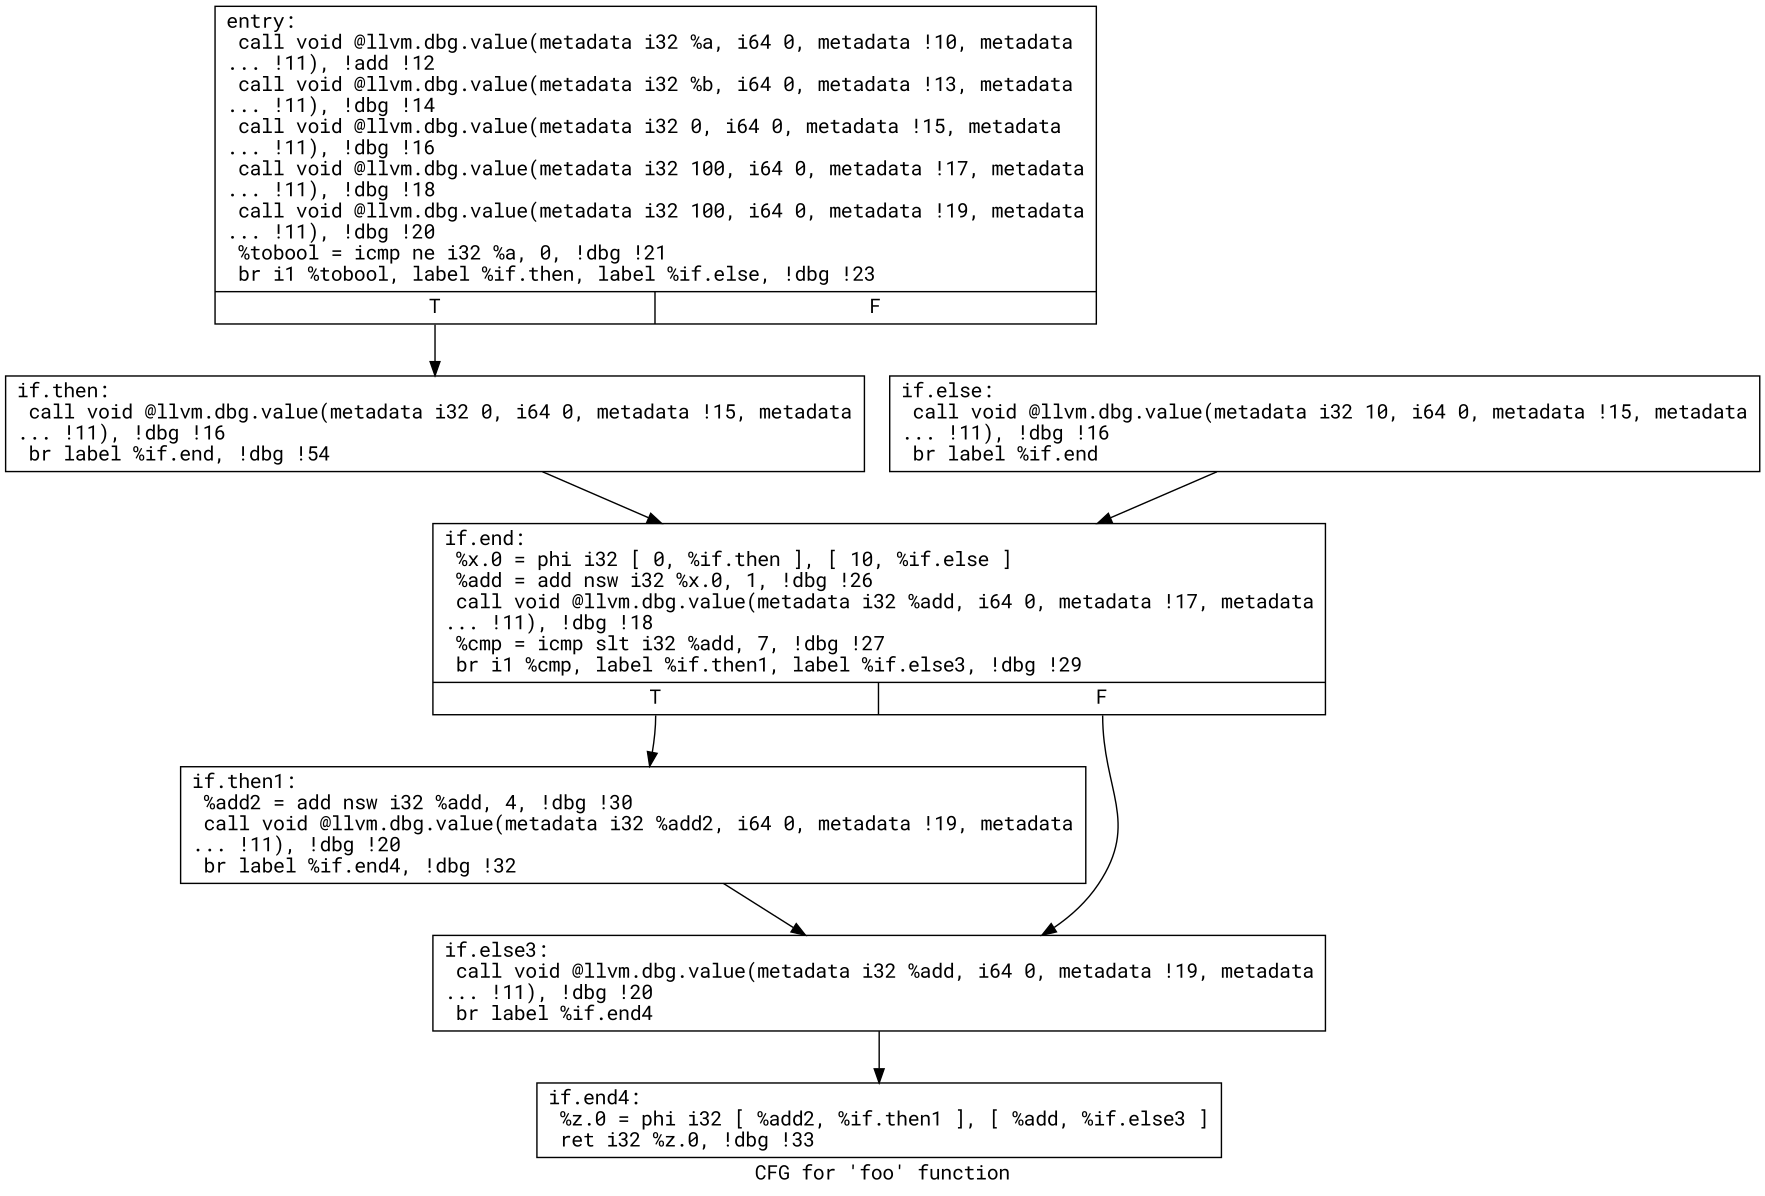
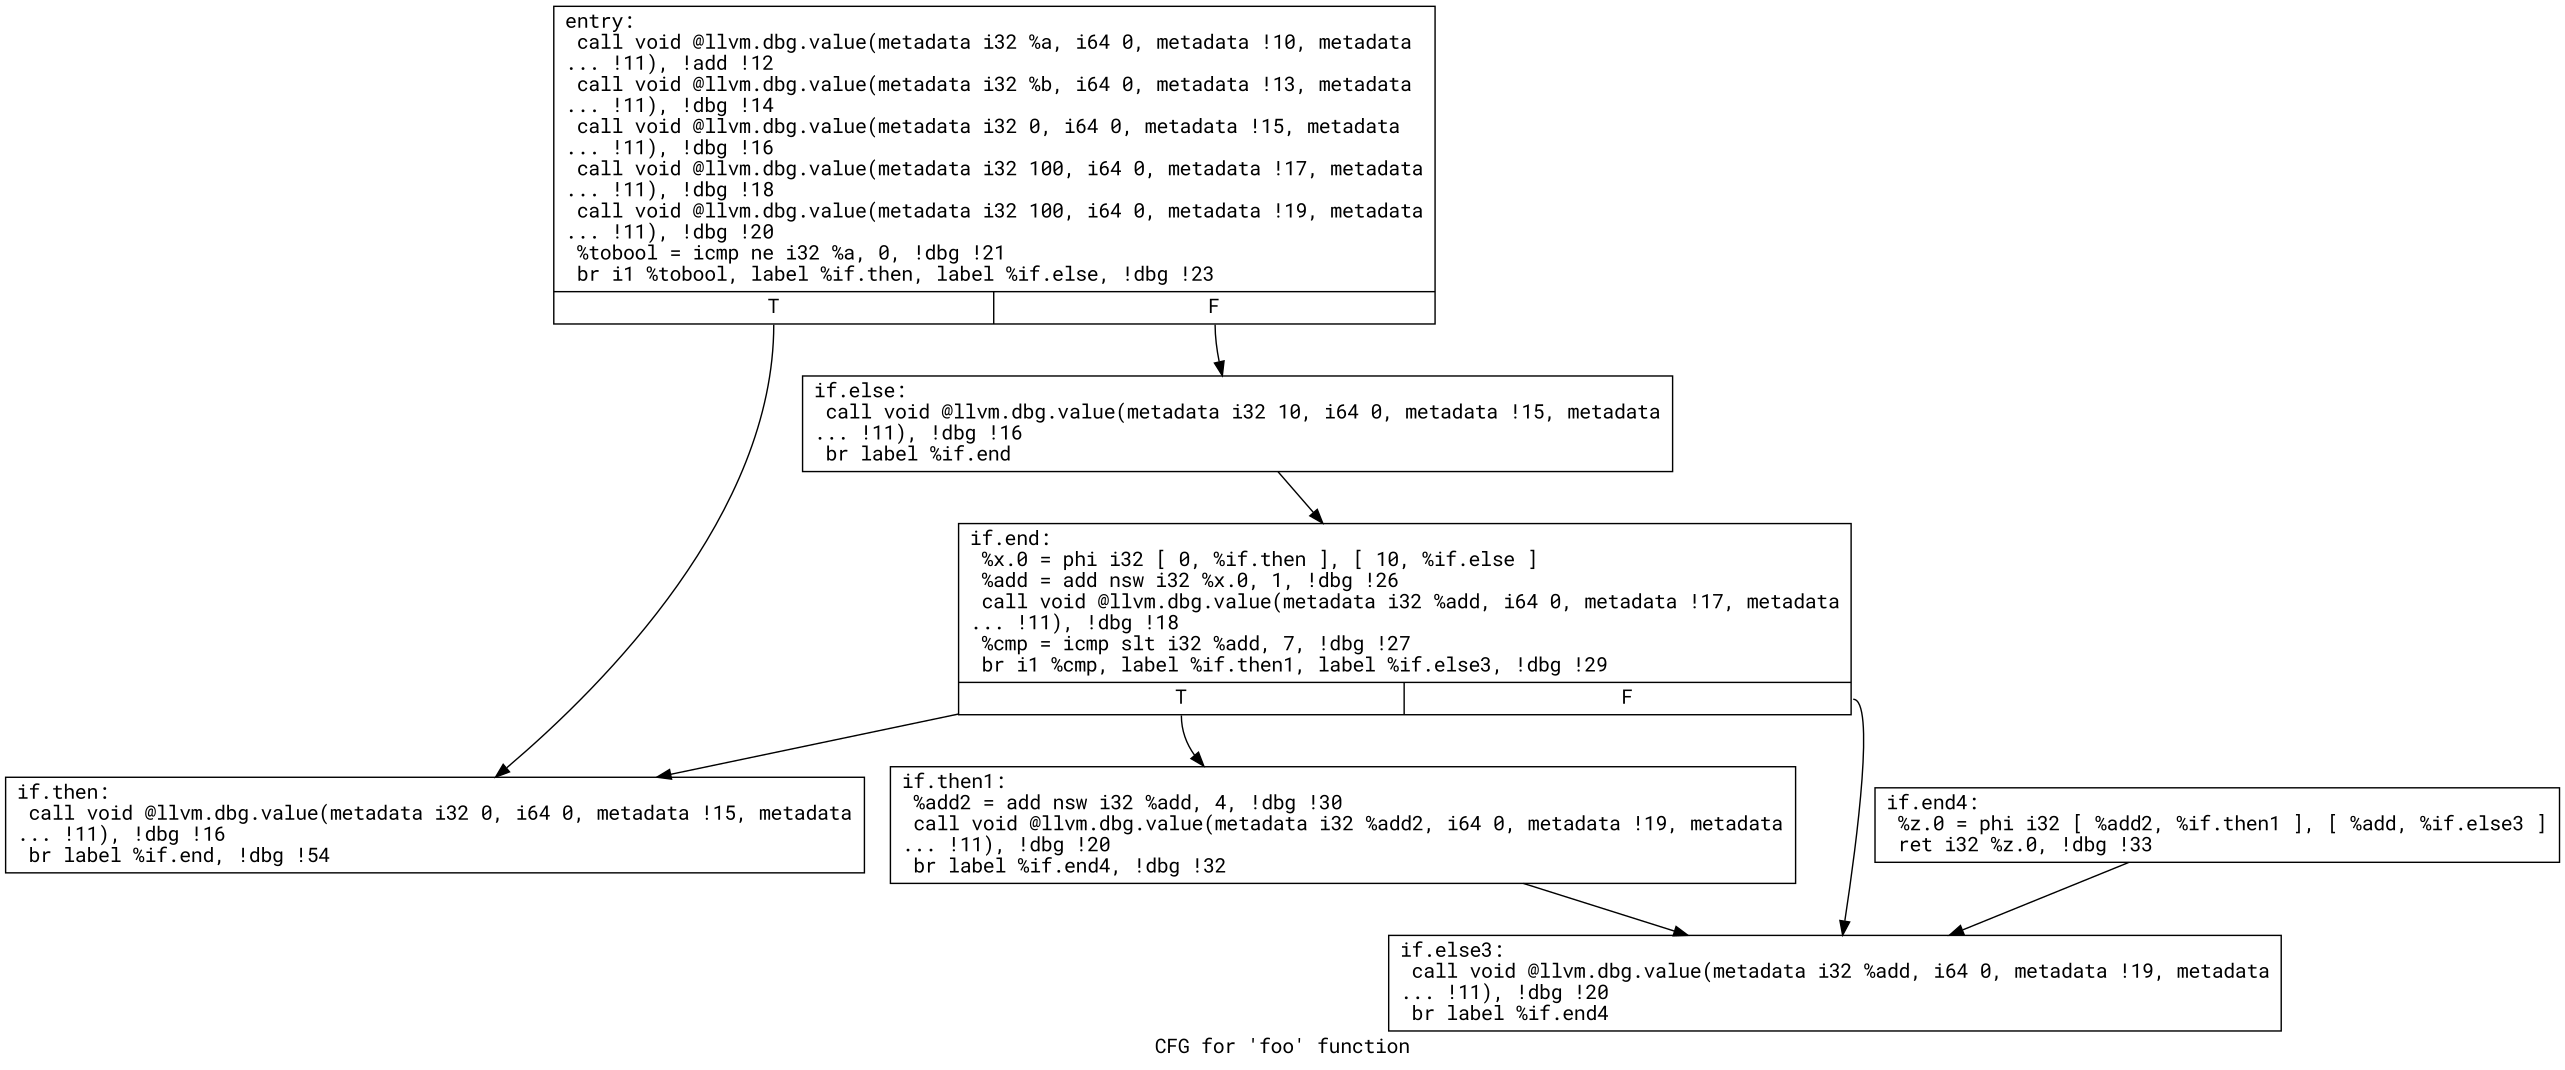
  digraph {
    fontname="Roboto Mono"
    label="CFG for 'foo' function"
    node [fontname="Roboto Mono" shape=record]
    edge [fontname="Roboto Mono"]
    n1 [label="{entry:\l  call void @llvm.dbg.value(metadata i32 %a, i64 0, metadata !10, metadata\l... !11), !add !12\l  call void @llvm.dbg.value(metadata i32 %b, i64 0, metadata !13, metadata\l... !11), !dbg !14\l  call void @llvm.dbg.value(metadata i32 0, i64 0, metadata !15, metadata\l... !11), !dbg !16\l  call void @llvm.dbg.value(metadata i32 100, i64 0, metadata !17, metadata\l... !11), !dbg !18\l  call void @llvm.dbg.value(metadata i32 100, i64 0, metadata !19, metadata\l... !11), !dbg !20\l  %tobool = icmp ne i32 %a, 0, !dbg !21\l  br i1 %tobool, label %if.then, label %if.else, !dbg !23\l|{<s0>T|<s1>F}}"]
    n2 [label="{if.then:                                          \l  call void @llvm.dbg.value(metadata i32 0, i64 0, metadata !15, metadata\l... !11), !dbg !16\l  br label %if.end, !dbg !54\l}"]
    n3 [label="{if.else:                                          \l  call void @llvm.dbg.value(metadata i32 10, i64 0, metadata !15, metadata\l... !11), !dbg !16\l  br label %if.end\l}"]
    n4 [label="{if.end:                                           \l  %x.0 = phi i32 [ 0, %if.then ], [ 10, %if.else ]\l  %add = add nsw i32 %x.0, 1, !dbg !26\l  call void @llvm.dbg.value(metadata i32 %add, i64 0, metadata !17, metadata\l... !11), !dbg !18\l  %cmp = icmp slt i32 %add, 7, !dbg !27\l  br i1 %cmp, label %if.then1, label %if.else3, !dbg !29\l|{<s0>T|<s1>F}}"]
    n5 [label="{if.then1:                                         \l  %add2 = add nsw i32 %add, 4, !dbg !30\l  call void @llvm.dbg.value(metadata i32 %add2, i64 0, metadata !19, metadata\l... !11), !dbg !20\l  br label %if.end4, !dbg !32\l}"]
    n6 [label="{if.else3:                                         \l  call void @llvm.dbg.value(metadata i32 %add, i64 0, metadata !19, metadata\l... !11), !dbg !20\l  br label %if.end4\l}"]
    n7 [label="{if.end4:                                          \l  %z.0 = phi i32 [ %add2, %if.then1 ], [ %add, %if.else3 ]\l  ret i32 %z.0, !dbg !33\l}"]
    n1 -> n2 [tailport=s0]
-   n2 -> n4
+   n1 -> n3 [tailport=s1]
+   n4 -> n2
    n3 -> n4
    n4 -> n5 [tailport=s0]
    n4 -> n6 [tailport=s1]
    n5 -> n6
-   n6 -> n7
+   n7 -> n6
  }
